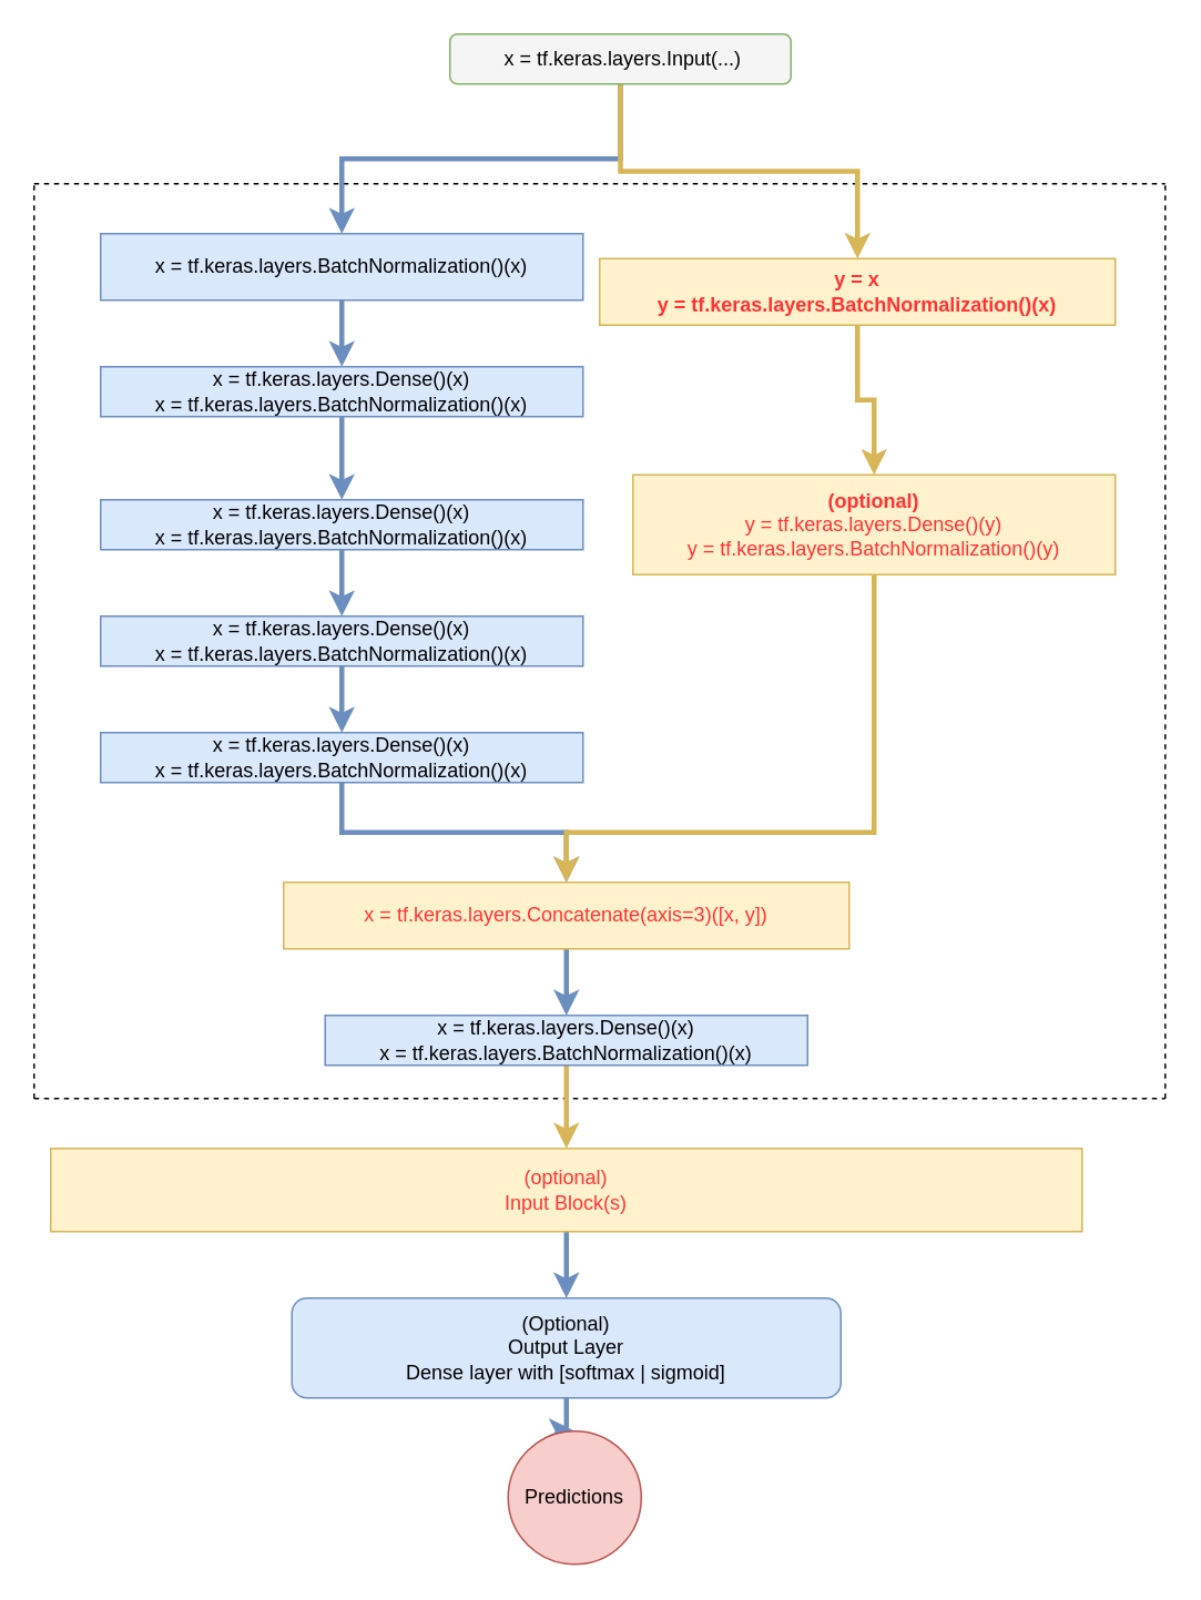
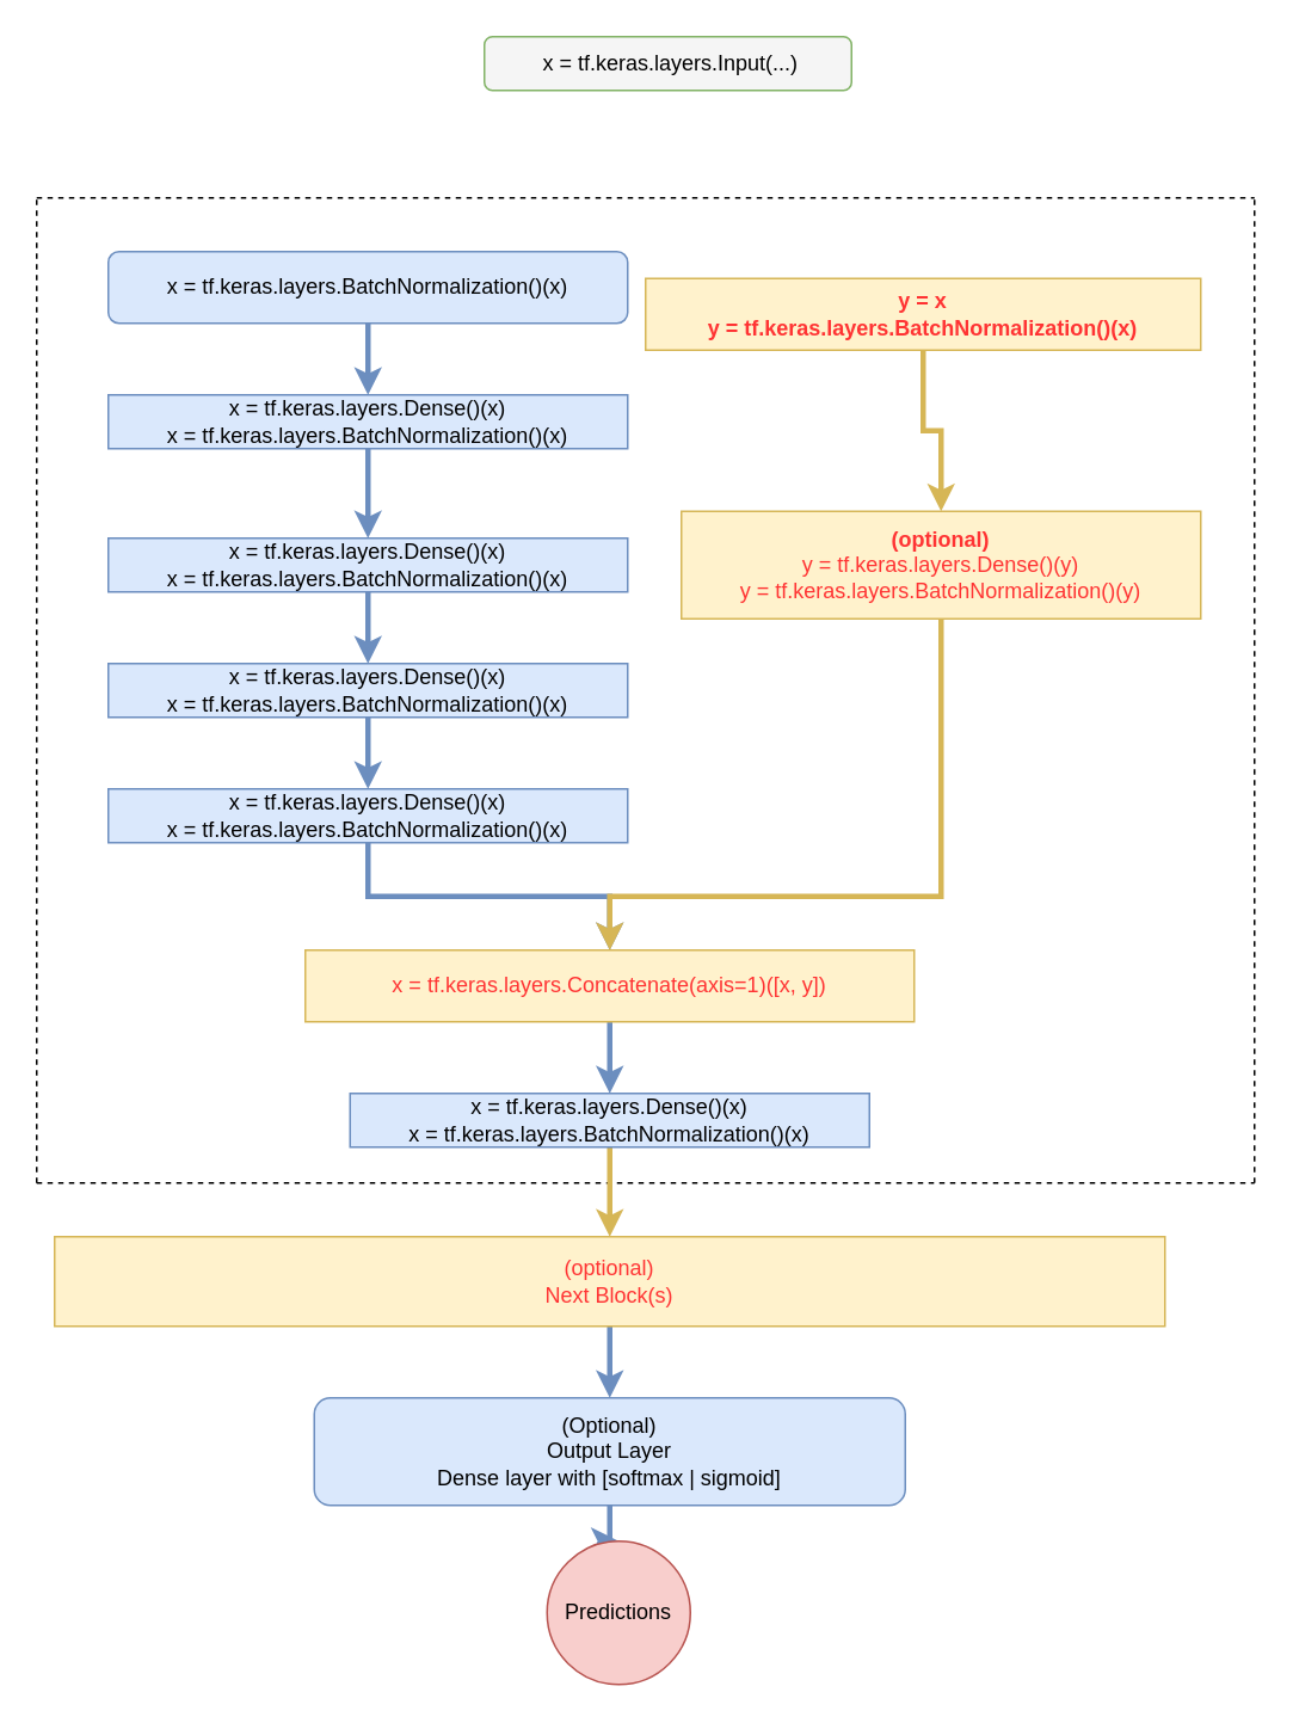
  <mxCell id="0" />
  <mxCell id="1" parent="0" />
  <mxCell id="2" style="edgeStyle=orthogonalEdgeStyle;rounded=0;orthogonalLoop=1;jettySize=auto;html=1;fillColor=#dae8fc;strokeColor=#6c8ebf;strokeWidth=3;" parent="1" source="3" edge="1"><mxGeometry relative="1" as="geometry"><mxPoint x="205" y="300" as="targetPoint" /></mxGeometry></mxCell>
  <mxCell id="3" value="&lt;div&gt;x = tf.keras.layers.Dense()(x)&lt;/div&gt;&lt;div&gt;x = tf.keras.layers.BatchNormalization()(x)&lt;/div&gt;" style="rounded=0;whiteSpace=wrap;html=1;fillColor=#dae8fc;strokeColor=#6c8ebf;" parent="1" vertex="1"><mxGeometry x="60" y="220" width="290" height="30" as="geometry" /></mxCell>
  <mxCell id="4" value="" style="endArrow=none;dashed=1;html=1;rounded=0;" parent="1" edge="1"><mxGeometry width="50" height="50" relative="1" as="geometry"><mxPoint x="20" y="660" as="sourcePoint" /><mxPoint x="700" y="660" as="targetPoint" /></mxGeometry></mxCell>
  <mxCell id="5" value="" style="endArrow=none;dashed=1;html=1;rounded=0;" parent="1" edge="1"><mxGeometry width="50" height="50" relative="1" as="geometry"><mxPoint x="20" y="110" as="sourcePoint" /><mxPoint x="700" y="110" as="targetPoint" /></mxGeometry></mxCell>
  <mxCell id="6" value="" style="endArrow=none;dashed=1;html=1;rounded=0;" parent="1" edge="1"><mxGeometry width="50" height="50" relative="1" as="geometry"><mxPoint x="20" y="660" as="sourcePoint" /><mxPoint x="20" y="110" as="targetPoint" /></mxGeometry></mxCell>
  <mxCell id="7" value="" style="endArrow=none;dashed=1;html=1;rounded=0;" parent="1" edge="1"><mxGeometry width="50" height="50" relative="1" as="geometry"><mxPoint x="700" y="660" as="sourcePoint" /><mxPoint x="700" y="110" as="targetPoint" /></mxGeometry></mxCell>
  <mxCell id="8" style="edgeStyle=orthogonalEdgeStyle;rounded=0;orthogonalLoop=1;jettySize=auto;html=1;fillColor=#dae8fc;strokeColor=#6c8ebf;strokeWidth=3;" parent="1" source="9" target="11" edge="1"><mxGeometry relative="1" as="geometry" /></mxCell>
  <mxCell id="9" value="&lt;div&gt;x = tf.keras.layers.Dense()(x)&lt;/div&gt;&lt;div&gt;x = tf.keras.layers.BatchNormalization()(x)&lt;/div&gt;" style="rounded=0;whiteSpace=wrap;html=1;fillColor=#dae8fc;strokeColor=#6c8ebf;" parent="1" vertex="1"><mxGeometry x="60" y="300" width="290" height="30" as="geometry" /></mxCell>
  <mxCell id="10" style="edgeStyle=orthogonalEdgeStyle;rounded=0;orthogonalLoop=1;jettySize=auto;html=1;entryX=0.5;entryY=0;entryDx=0;entryDy=0;fillColor=#dae8fc;strokeColor=#6c8ebf;strokeWidth=3;" parent="1" source="11" target="13" edge="1"><mxGeometry relative="1" as="geometry" /></mxCell>
  <mxCell id="11" value="&lt;div&gt;x = tf.keras.layers.Dense()(x)&lt;/div&gt;&lt;div&gt;x = tf.keras.layers.BatchNormalization()(x)&lt;/div&gt;" style="rounded=0;whiteSpace=wrap;html=1;fillColor=#dae8fc;strokeColor=#6c8ebf;" parent="1" vertex="1"><mxGeometry x="60" y="370" width="290" height="30" as="geometry" /></mxCell>
  <mxCell id="12" style="edgeStyle=orthogonalEdgeStyle;rounded=0;orthogonalLoop=1;jettySize=auto;html=1;entryX=0.5;entryY=0;entryDx=0;entryDy=0;fillColor=#dae8fc;strokeColor=#6c8ebf;strokeWidth=3;" parent="1" source="13" target="22" edge="1"><mxGeometry relative="1" as="geometry" /></mxCell>
  <mxCell id="13" value="&lt;div&gt;x = tf.keras.layers.Dense()(x)&lt;/div&gt;&lt;div&gt;x = tf.keras.layers.BatchNormalization()(x)&lt;/div&gt;" style="rounded=0;whiteSpace=wrap;html=1;fillColor=#dae8fc;strokeColor=#6c8ebf;" parent="1" vertex="1"><mxGeometry x="60" y="440" width="290" height="30" as="geometry" /></mxCell>
- <mxCell id="14" style="edgeStyle=orthogonalEdgeStyle;rounded=0;orthogonalLoop=1;jettySize=auto;html=1;entryX=0.5;entryY=0;entryDx=0;entryDy=0;fillColor=#dae8fc;strokeColor=#6c8ebf;strokeWidth=3;" parent="1" source="16" target="18" edge="1"><mxGeometry relative="1" as="geometry" /></mxCell>
- <mxCell id="15" style="edgeStyle=orthogonalEdgeStyle;rounded=0;orthogonalLoop=1;jettySize=auto;html=1;fillColor=#fff2cc;strokeColor=#d6b656;strokeWidth=3;" parent="1" source="16" target="20" edge="1"><mxGeometry relative="1" as="geometry" /></mxCell>
  <mxCell id="16" value="&amp;nbsp;x = tf.keras.layers.Input(...)" style="rounded=1;whiteSpace=wrap;html=1;fillColor=#f5f5f5;strokeColor=#82b366;" parent="1" vertex="1"><mxGeometry x="270" y="20" width="205" height="30" as="geometry" /></mxCell>
  <mxCell id="17" style="edgeStyle=orthogonalEdgeStyle;rounded=0;orthogonalLoop=1;jettySize=auto;html=1;fillColor=#dae8fc;strokeColor=#6c8ebf;strokeWidth=3;" parent="1" source="18" target="3" edge="1"><mxGeometry relative="1" as="geometry" /></mxCell>
- <mxCell id="18" value="x = tf.keras.layers.BatchNormalization()(x)" style="rounded=0;whiteSpace=wrap;html=1;fillColor=#dae8fc;strokeColor=#6c8ebf;" parent="1" vertex="1"><mxGeometry x="60" y="140" width="290" height="40" as="geometry" /></mxCell>
+ <mxCell id="18" value="x = tf.keras.layers.BatchNormalization()(x)" style="whiteSpace=wrap;html=1;fillColor=#dae8fc;strokeColor=#6c8ebf;rounded=1;" parent="1" vertex="1"><mxGeometry x="60" y="140" width="290" height="40" as="geometry" /></mxCell>
  <mxCell id="19" style="edgeStyle=orthogonalEdgeStyle;rounded=0;orthogonalLoop=1;jettySize=auto;html=1;fillColor=#fff2cc;strokeColor=#d6b656;strokeWidth=3;" parent="1" source="20" target="26" edge="1"><mxGeometry relative="1" as="geometry" /></mxCell>
  <mxCell id="20" value="&lt;font color=&quot;#FF3333&quot;&gt;&lt;b&gt;y = x&lt;/b&gt;&lt;/font&gt;&lt;br&gt;&lt;div&gt;&lt;font color=&quot;#FF3333&quot;&gt;&lt;b&gt;y = tf.keras.layers.BatchNormalization()(x)&lt;/b&gt;&lt;/font&gt;&lt;/div&gt;" style="rounded=0;whiteSpace=wrap;html=1;fillColor=#fff2cc;strokeColor=#d6b656;" parent="1" vertex="1"><mxGeometry x="360" y="155" width="310" height="40" as="geometry" /></mxCell>
  <mxCell id="21" style="edgeStyle=orthogonalEdgeStyle;rounded=0;orthogonalLoop=1;jettySize=auto;html=1;entryX=0.5;entryY=0;entryDx=0;entryDy=0;fillColor=#dae8fc;strokeColor=#6c8ebf;strokeWidth=3;" parent="1" source="22" target="28" edge="1"><mxGeometry relative="1" as="geometry" /></mxCell>
- <mxCell id="22" value="&lt;font color=&quot;#FF3333&quot;&gt;&lt;span class=&quot;pl-s1&quot;&gt;&lt;span class=&quot;pl-token&quot;&gt;x&lt;/span&gt;&lt;/span&gt; &lt;span class=&quot;pl-c1&quot;&gt;=&lt;/span&gt; &lt;span class=&quot;pl-s1&quot;&gt;&lt;span class=&quot;pl-token&quot;&gt;tf&lt;/span&gt;&lt;/span&gt;.&lt;span class=&quot;pl-s1&quot;&gt;&lt;span class=&quot;pl-token&quot;&gt;keras&lt;/span&gt;&lt;/span&gt;.&lt;span class=&quot;pl-s1&quot;&gt;&lt;span class=&quot;pl-token&quot;&gt;layers&lt;/span&gt;&lt;/span&gt;.&lt;span class=&quot;pl-v&quot;&gt;&lt;span class=&quot;pl-token&quot;&gt;Concatenate&lt;/span&gt;&lt;/span&gt;(&lt;span class=&quot;pl-s1&quot;&gt;axis&lt;/span&gt;&lt;span class=&quot;pl-c1&quot;&gt;=&lt;/span&gt;&lt;span class=&quot;pl-c1&quot;&gt;3&lt;/span&gt;)([&lt;span class=&quot;pl-s1&quot;&gt;x&lt;/span&gt;, &lt;span class=&quot;pl-s1&quot;&gt;&lt;span class=&quot;pl-token&quot;&gt;y&lt;/span&gt;&lt;/span&gt;])&lt;/font&gt;" style="rounded=0;whiteSpace=wrap;html=1;fillColor=#fff2cc;strokeColor=#d6b656;" parent="1" vertex="1"><mxGeometry x="170" y="530" width="340" height="40" as="geometry" /></mxCell>
+ <mxCell id="22" value="&lt;font color=&quot;#FF3333&quot;&gt;&lt;span class=&quot;pl-s1&quot;&gt;&lt;span class=&quot;pl-token&quot;&gt;x&lt;/span&gt;&lt;/span&gt; &lt;span class=&quot;pl-c1&quot;&gt;=&lt;/span&gt; &lt;span class=&quot;pl-s1&quot;&gt;&lt;span class=&quot;pl-token&quot;&gt;tf&lt;/span&gt;&lt;/span&gt;.&lt;span class=&quot;pl-s1&quot;&gt;&lt;span class=&quot;pl-token&quot;&gt;keras&lt;/span&gt;&lt;/span&gt;.&lt;span class=&quot;pl-s1&quot;&gt;&lt;span class=&quot;pl-token&quot;&gt;layers&lt;/span&gt;&lt;/span&gt;.&lt;span class=&quot;pl-v&quot;&gt;&lt;span class=&quot;pl-token&quot;&gt;Concatenate&lt;/span&gt;&lt;/span&gt;(&lt;span class=&quot;pl-s1&quot;&gt;axis&lt;/span&gt;&lt;span class=&quot;pl-c1&quot;&gt;=&lt;/span&gt;&lt;span class=&quot;pl-c1&quot;&gt;1&lt;/span&gt;)([&lt;span class=&quot;pl-s1&quot;&gt;x&lt;/span&gt;, &lt;span class=&quot;pl-s1&quot;&gt;&lt;span class=&quot;pl-token&quot;&gt;y&lt;/span&gt;&lt;/span&gt;])&lt;/font&gt;" style="rounded=0;whiteSpace=wrap;html=1;fillColor=#fff2cc;strokeColor=#d6b656;" parent="1" vertex="1"><mxGeometry x="170" y="530" width="340" height="40" as="geometry" /></mxCell>
  <mxCell id="23" value="" style="edgeStyle=orthogonalEdgeStyle;rounded=0;orthogonalLoop=1;jettySize=auto;html=1;fillColor=#dae8fc;strokeColor=#6c8ebf;strokeWidth=3;" parent="1" source="24" target="30" edge="1"><mxGeometry relative="1" as="geometry" /></mxCell>
- <mxCell id="24" value="&lt;div&gt;&lt;font color=&quot;#FF3333&quot;&gt;(optional)&lt;br&gt;&lt;/font&gt;&lt;/div&gt;&lt;div&gt;&lt;font color=&quot;#FF3333&quot;&gt;Input Block(s)&lt;br&gt;&lt;/font&gt;&lt;/div&gt;" style="rounded=0;whiteSpace=wrap;html=1;fillColor=#fff2cc;strokeColor=#d6b656;" parent="1" vertex="1"><mxGeometry x="30" y="690" width="620" height="50" as="geometry" /></mxCell>
+ <mxCell id="24" value="&lt;div&gt;&lt;font color=&quot;#FF3333&quot;&gt;(optional)&lt;br&gt;&lt;/font&gt;&lt;/div&gt;&lt;div&gt;&lt;font color=&quot;#FF3333&quot;&gt;Next Block(s)&lt;br&gt;&lt;/font&gt;&lt;/div&gt;" style="rounded=0;whiteSpace=wrap;html=1;fillColor=#fff2cc;strokeColor=#d6b656;" parent="1" vertex="1"><mxGeometry x="30" y="690" width="620" height="50" as="geometry" /></mxCell>
  <mxCell id="25" style="edgeStyle=orthogonalEdgeStyle;rounded=0;orthogonalLoop=1;jettySize=auto;html=1;entryX=0.5;entryY=0;entryDx=0;entryDy=0;fontColor=#FF3333;strokeWidth=3;fillColor=#fff2cc;strokeColor=#d6b656;" parent="1" source="26" target="22" edge="1"><mxGeometry relative="1" as="geometry"><Array as="points"><mxPoint x="525" y="500" /><mxPoint x="340" y="500" /></Array></mxGeometry></mxCell>
  <mxCell id="26" value="&lt;div&gt;&lt;font color=&quot;#FF3333&quot;&gt;&lt;b&gt;(optional)&lt;/b&gt;&lt;br&gt;&lt;/font&gt;&lt;/div&gt;&lt;div&gt;&lt;font color=&quot;#FF3333&quot;&gt;y = tf.keras.layers.Dense()(y)&lt;/font&gt;&lt;/div&gt;&lt;div&gt;&lt;font color=&quot;#FF3333&quot;&gt;y = tf.keras.layers.BatchNormalization()(y)&lt;/font&gt;&lt;/div&gt;" style="rounded=0;whiteSpace=wrap;html=1;fillColor=#fff2cc;strokeColor=#d6b656;" parent="1" vertex="1"><mxGeometry x="380" y="285" width="290" height="60" as="geometry" /></mxCell>
  <mxCell id="27" style="edgeStyle=orthogonalEdgeStyle;rounded=0;orthogonalLoop=1;jettySize=auto;html=1;fillColor=#fff2cc;strokeColor=#d6b656;strokeWidth=3;" parent="1" source="28" target="24" edge="1"><mxGeometry relative="1" as="geometry" /></mxCell>
  <mxCell id="28" value="&lt;div&gt;x = tf.keras.layers.Dense()(x)&lt;/div&gt;&lt;div&gt;x = tf.keras.layers.BatchNormalization()(x)&lt;/div&gt;" style="rounded=0;whiteSpace=wrap;html=1;fillColor=#dae8fc;strokeColor=#6c8ebf;" parent="1" vertex="1"><mxGeometry x="195" y="610" width="290" height="30" as="geometry" /></mxCell>
  <mxCell id="29" value="" style="edgeStyle=orthogonalEdgeStyle;rounded=0;orthogonalLoop=1;jettySize=auto;html=1;strokeWidth=3;fillColor=#dae8fc;strokeColor=#6c8ebf;" parent="1" source="30" target="31" edge="1"><mxGeometry relative="1" as="geometry" /></mxCell>
  <mxCell id="30" value="&lt;div&gt;(Optional)&lt;/div&gt;&lt;div&gt;Output Layer&lt;/div&gt;&lt;div&gt;Dense layer with [softmax | sigmoid]&lt;br&gt;&lt;/div&gt;" style="rounded=1;whiteSpace=wrap;html=1;fillColor=#dae8fc;strokeColor=#6c8ebf;" parent="1" vertex="1"><mxGeometry x="175" y="780" width="330" height="60" as="geometry" /></mxCell>
  <mxCell id="31" value="Predictions" style="ellipse;whiteSpace=wrap;html=1;aspect=fixed;fillColor=#f8cecc;strokeColor=#b85450;" parent="1" vertex="1"><mxGeometry x="305" y="860" width="80" height="80" as="geometry" /></mxCell>
